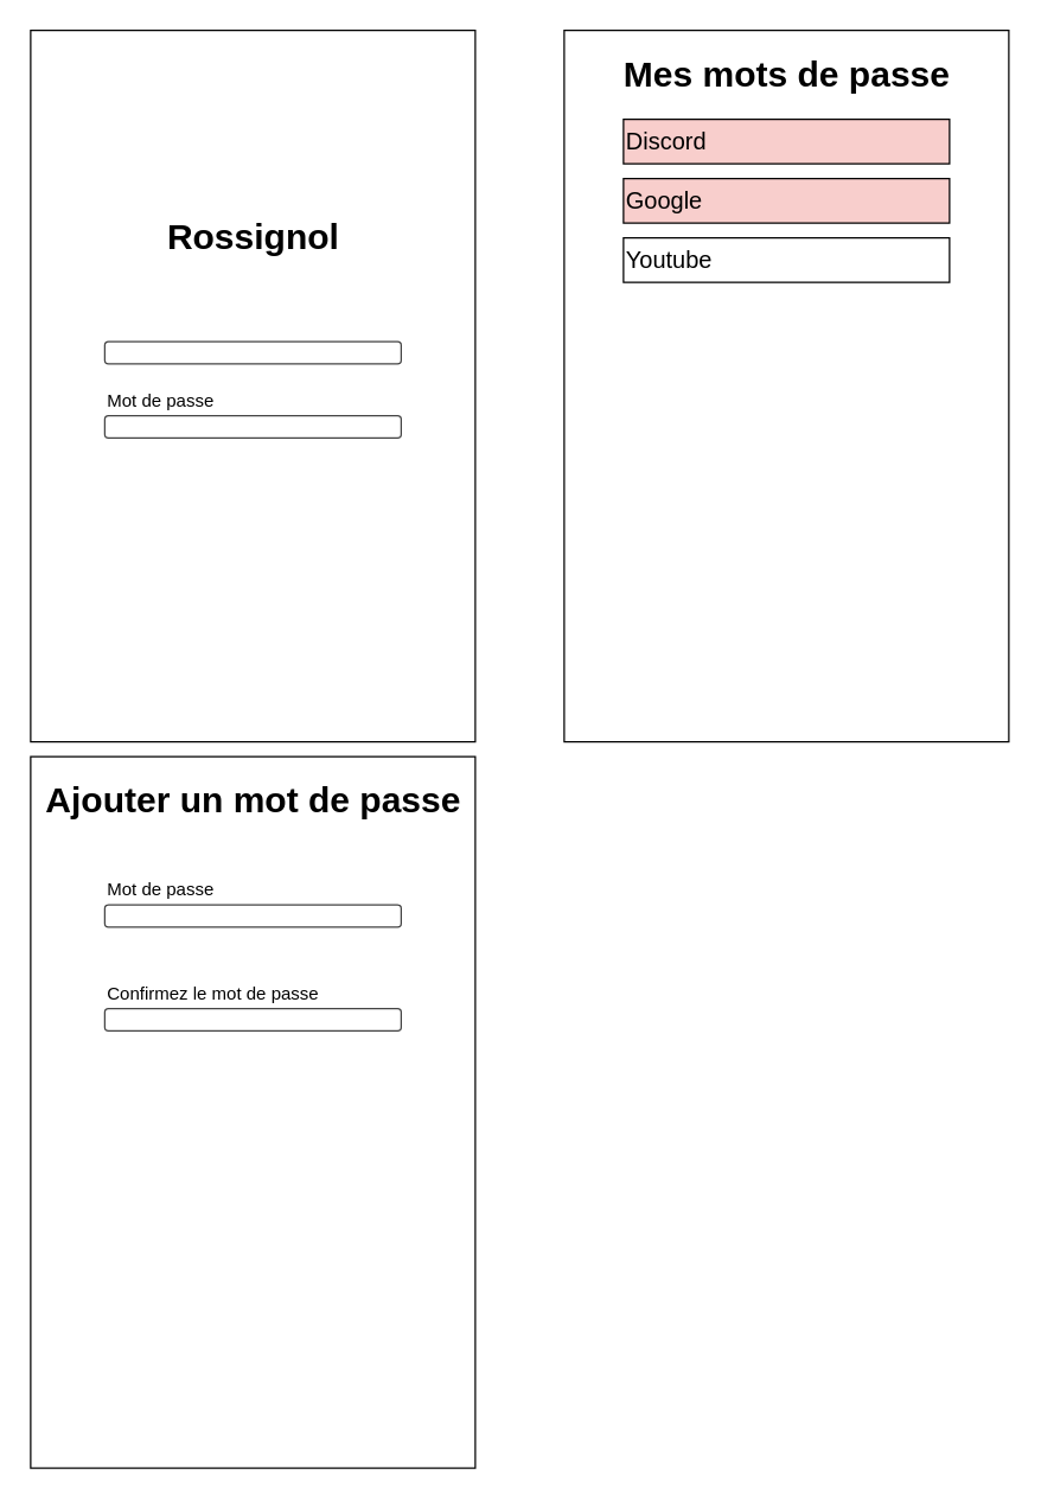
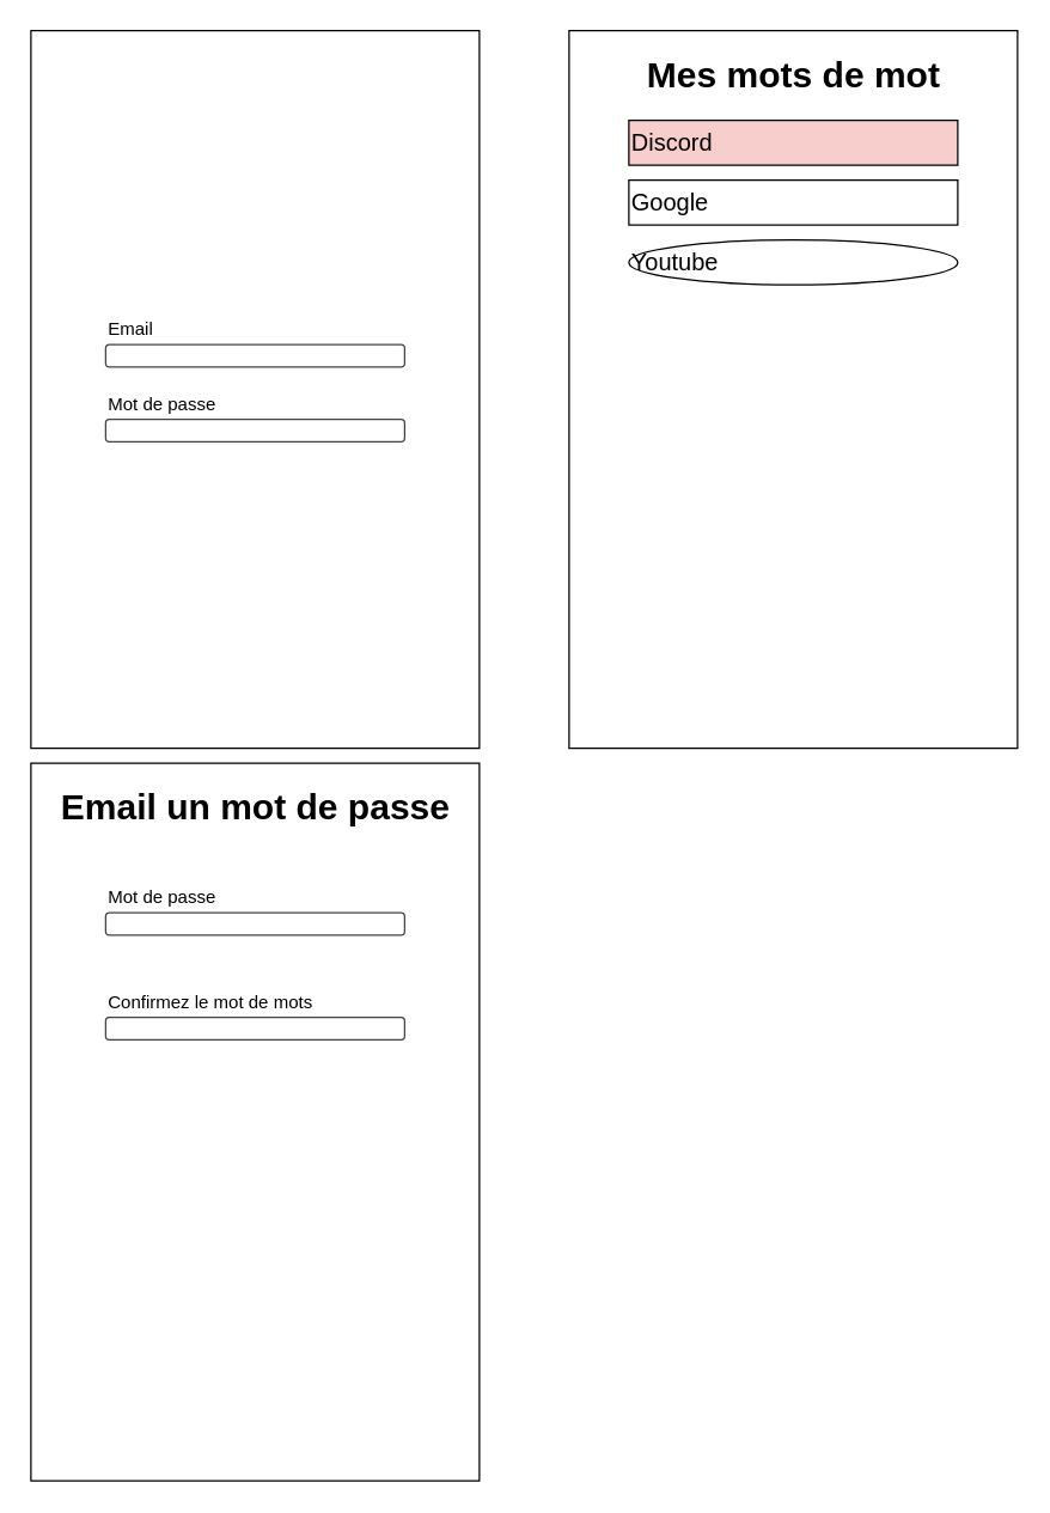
  <mxCell id="0" />
  <mxCell id="1" parent="0" />
  <mxCell id="2" value="" style="rounded=0;whiteSpace=wrap;html=1;" vertex="1" parent="1"><mxGeometry x="20" y="20" width="300" height="480" as="geometry" /></mxCell>
  <mxCell id="3" value="" style="group" vertex="1" connectable="0" parent="1"><mxGeometry x="70" y="210" width="200" height="35" as="geometry" /></mxCell>
  <mxCell id="4" value="" style="strokeWidth=1;html=1;shadow=0;dashed=0;shape=mxgraph.ios.iTextInput;strokeColor=#444444;buttonText=;fontSize=8;whiteSpace=wrap;align=left;" vertex="1" parent="3"><mxGeometry y="20" width="200" height="15" as="geometry" /></mxCell>
+ <mxCell id="5" value="Email" style="text;html=1;strokeColor=none;fillColor=none;align=left;verticalAlign=middle;whiteSpace=wrap;rounded=0;" vertex="1" parent="3"><mxGeometry width="90" height="20" as="geometry" /></mxCell>
  <mxCell id="6" value="" style="group" vertex="1" connectable="0" parent="1"><mxGeometry x="70" y="260" width="200" height="35" as="geometry" /></mxCell>
  <mxCell id="7" value="" style="strokeWidth=1;html=1;shadow=0;dashed=0;shape=mxgraph.ios.iTextInput;strokeColor=#444444;buttonText=;fontSize=8;whiteSpace=wrap;align=left;" vertex="1" parent="6"><mxGeometry y="20" width="200" height="15" as="geometry" /></mxCell>
  <mxCell id="8" value="Mot de passe" style="text;html=1;strokeColor=none;fillColor=none;align=left;verticalAlign=middle;whiteSpace=wrap;rounded=0;" vertex="1" parent="6"><mxGeometry width="90" height="20" as="geometry" /></mxCell>
- <mxCell id="9" value="Rossignol" style="text;strokeColor=none;fillColor=none;html=1;fontSize=24;fontStyle=1;verticalAlign=middle;align=center;" vertex="1" parent="1"><mxGeometry x="70" y="140" width="200" height="40" as="geometry" /></mxCell>
  <mxCell id="10" value="" style="rounded=0;whiteSpace=wrap;html=1;" vertex="1" parent="1"><mxGeometry x="380" y="20" width="300" height="480" as="geometry" /></mxCell>
  <mxCell id="11" value="&lt;div style=&quot;font-size: 16px;&quot; align=&quot;left&quot;&gt;Discord&lt;/div&gt;" style="rounded=0;whiteSpace=wrap;html=1;align=left;fillColor=#f8cecc;" vertex="1" parent="1"><mxGeometry x="420" y="80" width="220" height="30" as="geometry" /></mxCell>
- <mxCell id="12" value="Mes mots de passe" style="text;strokeColor=none;fillColor=none;html=1;fontSize=24;fontStyle=1;verticalAlign=middle;align=center;" vertex="1" parent="1"><mxGeometry x="380" y="30" width="300" height="40" as="geometry" /></mxCell>
- <mxCell id="13" value="&lt;font style=&quot;font-size: 16px;&quot;&gt;Google&lt;/font&gt;" style="rounded=0;whiteSpace=wrap;html=1;align=left;fillColor=#f8cecc;" vertex="1" parent="1"><mxGeometry x="420" y="120" width="220" height="30" as="geometry" /></mxCell>
- <mxCell id="14" value="&lt;font style=&quot;font-size: 16px;&quot;&gt;Youtube&lt;/font&gt;" style="rounded=0;whiteSpace=wrap;html=1;align=left;" vertex="1" parent="1"><mxGeometry x="420" y="160" width="220" height="30" as="geometry" /></mxCell>
+ <mxCell id="12" value="Mes mots de mot" style="text;strokeColor=none;fillColor=none;html=1;fontSize=24;fontStyle=1;verticalAlign=middle;align=center;" vertex="1" parent="1"><mxGeometry x="380" y="30" width="300" height="40" as="geometry" /></mxCell>
+ <mxCell id="13" value="&lt;font style=&quot;font-size: 16px;&quot;&gt;Google&lt;/font&gt;" style="rounded=0;whiteSpace=wrap;html=1;align=left;" vertex="1" parent="1"><mxGeometry x="420" y="120" width="220" height="30" as="geometry" /></mxCell>
+ <mxCell id="14" value="&lt;font style=&quot;font-size: 16px;&quot;&gt;Youtube&lt;/font&gt;" style="ellipse;whiteSpace=wrap;html=1;align=left;" vertex="1" parent="1"><mxGeometry x="420" y="160" width="220" height="30" as="geometry" /></mxCell>
  <mxCell id="15" value="" style="rounded=0;whiteSpace=wrap;html=1;" vertex="1" parent="1"><mxGeometry x="20" y="510" width="300" height="480" as="geometry" /></mxCell>
- <mxCell id="16" value="Ajouter un mot de passe" style="text;strokeColor=none;fillColor=none;html=1;fontSize=24;fontStyle=1;verticalAlign=middle;align=center;" vertex="1" parent="1"><mxGeometry x="20" y="520" width="300" height="40" as="geometry" /></mxCell>
+ <mxCell id="16" value="Email un mot de passe" style="text;strokeColor=none;fillColor=none;html=1;fontSize=24;fontStyle=1;verticalAlign=middle;align=center;" vertex="1" parent="1"><mxGeometry x="20" y="520" width="300" height="40" as="geometry" /></mxCell>
  <mxCell id="17" value="" style="group" vertex="1" connectable="0" parent="1"><mxGeometry x="70" y="590" width="200" height="35" as="geometry" /></mxCell>
  <mxCell id="18" value="" style="strokeWidth=1;html=1;shadow=0;dashed=0;shape=mxgraph.ios.iTextInput;strokeColor=#444444;buttonText=;fontSize=8;whiteSpace=wrap;align=left;" vertex="1" parent="17"><mxGeometry y="20" width="200" height="15" as="geometry" /></mxCell>
  <mxCell id="19" value="Mot de passe" style="text;html=1;strokeColor=none;fillColor=none;align=left;verticalAlign=middle;whiteSpace=wrap;rounded=0;" vertex="1" parent="17"><mxGeometry width="90" height="20" as="geometry" /></mxCell>
  <mxCell id="20" value="" style="group" vertex="1" connectable="0" parent="1"><mxGeometry x="70" y="660" width="200" height="35" as="geometry" /></mxCell>
  <mxCell id="21" value="" style="strokeWidth=1;html=1;shadow=0;dashed=0;shape=mxgraph.ios.iTextInput;strokeColor=#444444;buttonText=;fontSize=8;whiteSpace=wrap;align=left;" vertex="1" parent="20"><mxGeometry y="20" width="200" height="15" as="geometry" /></mxCell>
- <mxCell id="22" value="Confirmez le mot de passe" style="text;html=1;strokeColor=none;fillColor=none;align=left;verticalAlign=middle;whiteSpace=wrap;rounded=0;" vertex="1" parent="20"><mxGeometry width="160" height="20" as="geometry" /></mxCell>
+ <mxCell id="22" value="Confirmez le mot de mots" style="text;html=1;strokeColor=none;fillColor=none;align=left;verticalAlign=middle;whiteSpace=wrap;rounded=0;" vertex="1" parent="20"><mxGeometry width="160" height="20" as="geometry" /></mxCell>
